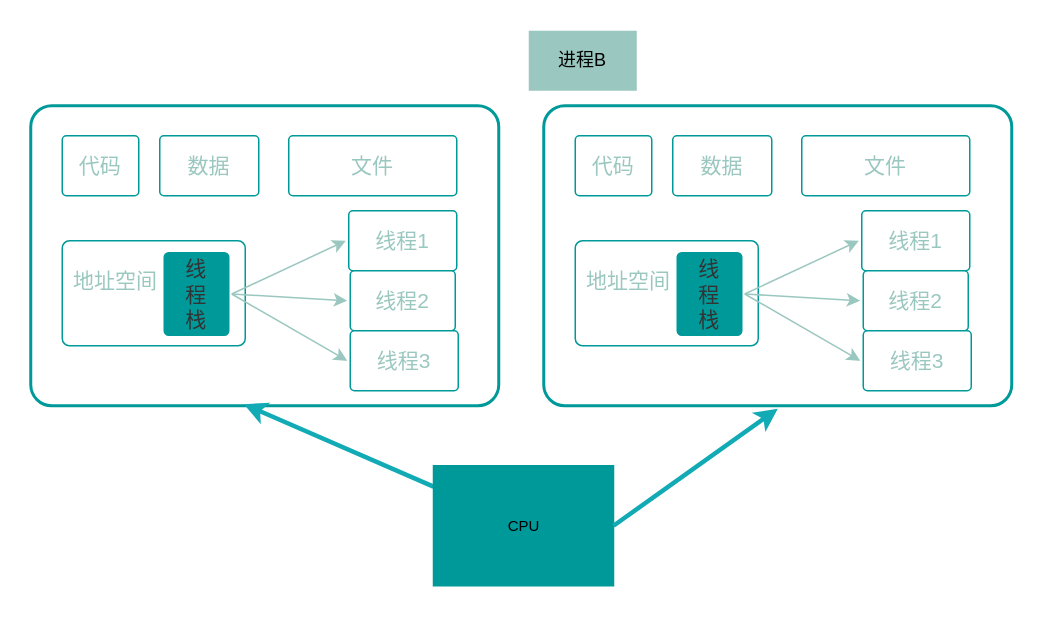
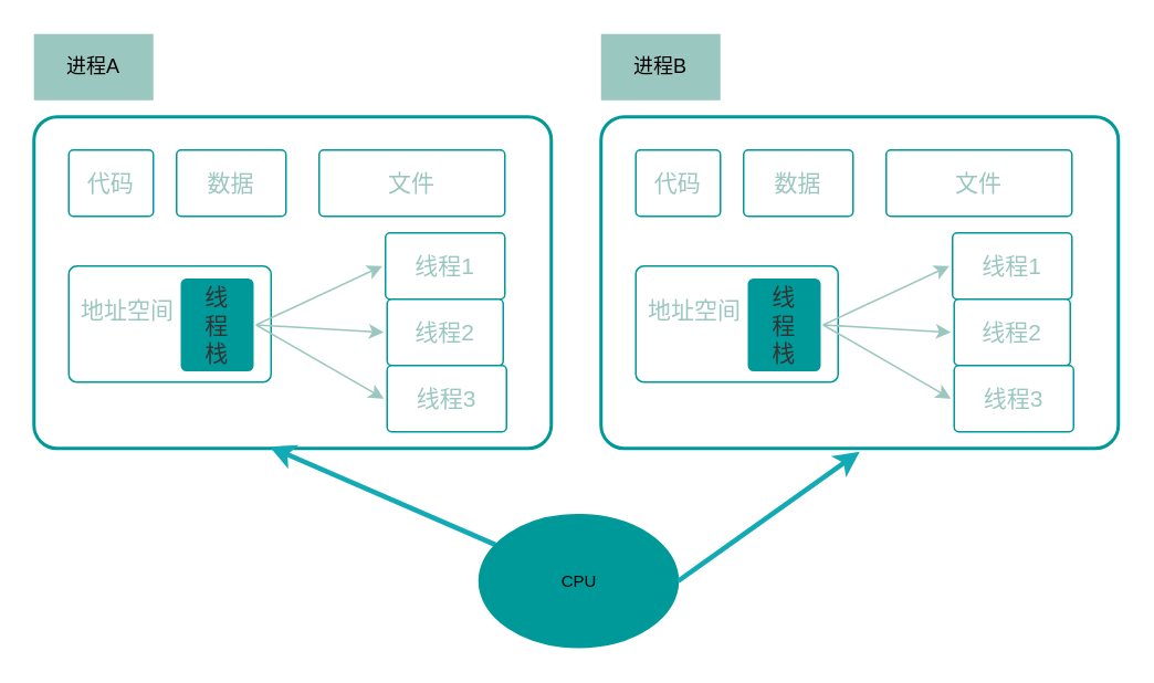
  <mxCell id="0" />
  <mxCell id="1" parent="0" />
  <mxCell id="2" value="赋值运算" style="rounded=1;whiteSpace=wrap;html=1;shadow=0;labelBackgroundColor=none;strokeColor=#009999;strokeWidth=2;fillColor=#FFFFFF;fontFamily=Helvetica;fontSize=14;fontColor=#FFFFFF;align=center;spacing=5;fontStyle=0;arcSize=7;perimeterSpacing=2;" parent="1" vertex="1"><mxGeometry x="20" y="70" width="312" height="200" as="geometry" /></mxCell>
  <mxCell id="3" value="" style="edgeStyle=none;rounded=1;jumpStyle=none;html=1;shadow=0;labelBackgroundColor=none;startArrow=none;startFill=0;jettySize=auto;orthogonalLoop=1;strokeColor=#12AAB5;strokeWidth=3;fontFamily=Helvetica;fontSize=14;fontColor=#FFFFFF;spacing=5;fontStyle=1;fillColor=#b0e3e6;entryX=0.456;entryY=0.985;entryDx=0;entryDy=0;entryPerimeter=0;" parent="1" edge="1" target="2" source="8"><mxGeometry relative="1" as="geometry"><mxPoint x="32" y="-70" as="sourcePoint" /><mxPoint x="442" y="-70" as="targetPoint" /></mxGeometry></mxCell>
+ <mxCell id="4" value="进程A" style="text;html=1;strokeColor=none;fillColor=#9AC7BF;align=center;verticalAlign=middle;whiteSpace=wrap;rounded=0;" vertex="1" parent="1"><mxGeometry x="20" y="20" width="72" height="40" as="geometry" /></mxCell>
  <mxCell id="5" value="&lt;font color=&quot;#9ac7bf&quot; style=&quot;font-size: 14px;&quot;&gt;线程1&lt;/font&gt;" style="rounded=1;whiteSpace=wrap;html=1;shadow=0;labelBackgroundColor=none;strokeColor=#009999;strokeWidth=1;fillColor=#FFFFFF;fontFamily=Helvetica;fontSize=14;fontColor=#FFFFFF;align=center;spacing=5;fontStyle=0;arcSize=7;perimeterSpacing=2;" vertex="1" parent="1"><mxGeometry x="232" y="140" width="72" height="40" as="geometry" /></mxCell>
  <mxCell id="6" value="&lt;font color=&quot;#9ac7bf&quot; style=&quot;font-size: 14px;&quot;&gt;线程2&lt;/font&gt;" style="rounded=1;whiteSpace=wrap;html=1;shadow=0;labelBackgroundColor=none;strokeColor=#009999;strokeWidth=1;fillColor=#FFFFFF;fontFamily=Helvetica;fontSize=14;fontColor=#FFFFFF;align=center;spacing=5;fontStyle=0;arcSize=7;perimeterSpacing=2;" vertex="1" parent="1"><mxGeometry x="233" y="180" width="70" height="40" as="geometry" /></mxCell>
  <mxCell id="7" value="&lt;font color=&quot;#9ac7bf&quot; style=&quot;font-size: 14px;&quot;&gt;线程3&lt;/font&gt;" style="rounded=1;whiteSpace=wrap;html=1;shadow=0;labelBackgroundColor=none;strokeColor=#009999;strokeWidth=1;fillColor=#FFFFFF;fontFamily=Helvetica;fontSize=14;fontColor=#FFFFFF;align=center;spacing=5;fontStyle=0;arcSize=7;perimeterSpacing=2;" vertex="1" parent="1"><mxGeometry x="233" y="220" width="72" height="40" as="geometry" /></mxCell>
- <mxCell id="8" value="CPU" style="whiteSpace=wrap;html=1;strokeColor=#009999;strokeWidth=1;fillColor=#009999;fontSize=10;rounded=0;" vertex="1" parent="1"><mxGeometry x="288.5" y="310" width="120" height="80" as="geometry" /></mxCell>
+ <mxCell id="8" value="CPU" style="ellipse;whiteSpace=wrap;html=1;strokeColor=#009999;strokeWidth=1;fillColor=#009999;fontSize=10;" vertex="1" parent="1"><mxGeometry x="288.5" y="310" width="120" height="80" as="geometry" /></mxCell>
  <mxCell id="9" value="&lt;font color=&quot;#9ac7bf&quot; style=&quot;font-size: 14px;&quot;&gt;代码&lt;/font&gt;" style="rounded=1;whiteSpace=wrap;html=1;shadow=0;labelBackgroundColor=none;strokeColor=#009999;strokeWidth=1;fillColor=#FFFFFF;fontFamily=Helvetica;fontSize=14;fontColor=#FFFFFF;align=center;spacing=5;fontStyle=0;arcSize=7;perimeterSpacing=2;" vertex="1" parent="1"><mxGeometry x="41" y="90" width="51" height="40" as="geometry" /></mxCell>
  <mxCell id="10" value="&lt;font color=&quot;#9ac7bf&quot; style=&quot;font-size: 14px;&quot;&gt;数据&lt;/font&gt;" style="rounded=1;whiteSpace=wrap;html=1;shadow=0;labelBackgroundColor=none;strokeColor=#009999;strokeWidth=1;fillColor=#FFFFFF;fontFamily=Helvetica;fontSize=14;fontColor=#FFFFFF;align=center;spacing=5;fontStyle=0;arcSize=7;perimeterSpacing=2;" vertex="1" parent="1"><mxGeometry x="106" y="90" width="66" height="40" as="geometry" /></mxCell>
  <mxCell id="11" value="&lt;font color=&quot;#9ac7bf&quot; style=&quot;font-size: 14px;&quot;&gt;文件&lt;/font&gt;" style="rounded=1;whiteSpace=wrap;html=1;shadow=0;labelBackgroundColor=none;strokeColor=#009999;strokeWidth=1;fillColor=#FFFFFF;fontFamily=Helvetica;fontSize=14;fontColor=#FFFFFF;align=center;spacing=5;fontStyle=0;arcSize=7;perimeterSpacing=2;" vertex="1" parent="1"><mxGeometry x="192" y="90" width="112" height="40" as="geometry" /></mxCell>
  <mxCell id="12" value="&lt;font color=&quot;#9ac7bf&quot; style=&quot;font-size: 14px;&quot;&gt;地址空间&amp;nbsp; &amp;nbsp; &amp;nbsp; &amp;nbsp; &amp;nbsp; &amp;nbsp; &amp;nbsp; &amp;nbsp; &amp;nbsp; &amp;nbsp; &amp;nbsp; &amp;nbsp;&lt;/font&gt;" style="rounded=1;whiteSpace=wrap;html=1;shadow=0;labelBackgroundColor=none;strokeColor=#009999;strokeWidth=1;fillColor=#FFFFFF;fontFamily=Helvetica;fontSize=14;fontColor=#FFFFFF;align=center;spacing=5;fontStyle=0;arcSize=7;perimeterSpacing=2;" vertex="1" parent="1"><mxGeometry x="41" y="160" width="122" height="70" as="geometry" /></mxCell>
  <mxCell id="13" value="&lt;font style=&quot;font-size: 14px;&quot;&gt;线&lt;br style=&quot;font-size: 14px;&quot;&gt;程&lt;br style=&quot;font-size: 14px;&quot;&gt;栈&lt;/font&gt;" style="rounded=1;whiteSpace=wrap;html=1;shadow=0;labelBackgroundColor=none;strokeColor=#009999;strokeWidth=1;fillColor=#009999;fontFamily=Helvetica;fontSize=14;fontColor=#333333;align=center;spacing=5;fontStyle=0;arcSize=7;perimeterSpacing=2;" vertex="1" parent="1"><mxGeometry x="109" y="168" width="43" height="55" as="geometry" /></mxCell>
  <mxCell id="14" value="" style="endArrow=classic;html=1;strokeColor=#9AC7BF;fontSize=10;fontColor=#333333;exitX=1;exitY=0.5;exitDx=0;exitDy=0;entryX=0;entryY=0.5;entryDx=0;entryDy=0;" edge="1" parent="1" source="13" target="6"><mxGeometry width="50" height="50" relative="1" as="geometry"><mxPoint x="12" y="330" as="sourcePoint" /><mxPoint x="62" y="280" as="targetPoint" /></mxGeometry></mxCell>
  <mxCell id="15" value="" style="endArrow=classic;html=1;strokeColor=#9AC7BF;fontSize=10;fontColor=#333333;exitX=1;exitY=0.5;exitDx=0;exitDy=0;entryX=0;entryY=0.5;entryDx=0;entryDy=0;" edge="1" parent="1" source="13" target="5"><mxGeometry width="50" height="50" relative="1" as="geometry"><mxPoint x="240" y="100.25" as="sourcePoint" /><mxPoint x="75" y="158" as="targetPoint" /></mxGeometry></mxCell>
  <mxCell id="16" value="" style="endArrow=classic;html=1;strokeColor=#9AC7BF;fontSize=10;fontColor=#333333;entryX=0;entryY=0.5;entryDx=0;entryDy=0;exitX=1;exitY=0.5;exitDx=0;exitDy=0;" edge="1" parent="1" source="13" target="7"><mxGeometry width="50" height="50" relative="1" as="geometry"><mxPoint x="254" y="100" as="sourcePoint" /><mxPoint x="85" y="168" as="targetPoint" /></mxGeometry></mxCell>
  <mxCell id="17" value="赋值运算" style="rounded=1;whiteSpace=wrap;html=1;shadow=0;labelBackgroundColor=none;strokeColor=#009999;strokeWidth=2;fillColor=#FFFFFF;fontFamily=Helvetica;fontSize=14;fontColor=#FFFFFF;align=center;spacing=5;fontStyle=0;arcSize=7;perimeterSpacing=2;" vertex="1" parent="1"><mxGeometry x="362" y="70" width="312" height="200" as="geometry" /></mxCell>
- <mxCell id="18" value="进程B" style="text;html=1;strokeColor=none;fillColor=#9AC7BF;align=center;verticalAlign=middle;whiteSpace=wrap;rounded=0;" vertex="1" parent="1"><mxGeometry x="352" y="20" width="72" height="40" as="geometry" /></mxCell>
+ <mxCell id="18" value="进程B" style="text;html=1;strokeColor=none;fillColor=#9AC7BF;align=center;verticalAlign=middle;whiteSpace=wrap;rounded=0;" vertex="1" parent="1"><mxGeometry x="362" y="20" width="72" height="40" as="geometry" /></mxCell>
  <mxCell id="19" value="&lt;font color=&quot;#9ac7bf&quot; style=&quot;font-size: 14px;&quot;&gt;线程1&lt;/font&gt;" style="rounded=1;whiteSpace=wrap;html=1;shadow=0;labelBackgroundColor=none;strokeColor=#009999;strokeWidth=1;fillColor=#FFFFFF;fontFamily=Helvetica;fontSize=14;fontColor=#FFFFFF;align=center;spacing=5;fontStyle=0;arcSize=7;perimeterSpacing=2;" vertex="1" parent="1"><mxGeometry x="574" y="140" width="72" height="40" as="geometry" /></mxCell>
  <mxCell id="20" value="&lt;font color=&quot;#9ac7bf&quot; style=&quot;font-size: 14px;&quot;&gt;线程2&lt;/font&gt;" style="rounded=1;whiteSpace=wrap;html=1;shadow=0;labelBackgroundColor=none;strokeColor=#009999;strokeWidth=1;fillColor=#FFFFFF;fontFamily=Helvetica;fontSize=14;fontColor=#FFFFFF;align=center;spacing=5;fontStyle=0;arcSize=7;perimeterSpacing=2;" vertex="1" parent="1"><mxGeometry x="575" y="180" width="70" height="40" as="geometry" /></mxCell>
  <mxCell id="21" value="&lt;font color=&quot;#9ac7bf&quot; style=&quot;font-size: 14px;&quot;&gt;线程3&lt;/font&gt;" style="rounded=1;whiteSpace=wrap;html=1;shadow=0;labelBackgroundColor=none;strokeColor=#009999;strokeWidth=1;fillColor=#FFFFFF;fontFamily=Helvetica;fontSize=14;fontColor=#FFFFFF;align=center;spacing=5;fontStyle=0;arcSize=7;perimeterSpacing=2;" vertex="1" parent="1"><mxGeometry x="575" y="220" width="72" height="40" as="geometry" /></mxCell>
  <mxCell id="22" value="&lt;font color=&quot;#9ac7bf&quot; style=&quot;font-size: 14px;&quot;&gt;代码&lt;/font&gt;" style="rounded=1;whiteSpace=wrap;html=1;shadow=0;labelBackgroundColor=none;strokeColor=#009999;strokeWidth=1;fillColor=#FFFFFF;fontFamily=Helvetica;fontSize=14;fontColor=#FFFFFF;align=center;spacing=5;fontStyle=0;arcSize=7;perimeterSpacing=2;" vertex="1" parent="1"><mxGeometry x="383" y="90" width="51" height="40" as="geometry" /></mxCell>
  <mxCell id="23" value="&lt;font color=&quot;#9ac7bf&quot; style=&quot;font-size: 14px;&quot;&gt;数据&lt;/font&gt;" style="rounded=1;whiteSpace=wrap;html=1;shadow=0;labelBackgroundColor=none;strokeColor=#009999;strokeWidth=1;fillColor=#FFFFFF;fontFamily=Helvetica;fontSize=14;fontColor=#FFFFFF;align=center;spacing=5;fontStyle=0;arcSize=7;perimeterSpacing=2;" vertex="1" parent="1"><mxGeometry x="448" y="90" width="66" height="40" as="geometry" /></mxCell>
  <mxCell id="24" value="&lt;font color=&quot;#9ac7bf&quot; style=&quot;font-size: 14px;&quot;&gt;文件&lt;/font&gt;" style="rounded=1;whiteSpace=wrap;html=1;shadow=0;labelBackgroundColor=none;strokeColor=#009999;strokeWidth=1;fillColor=#FFFFFF;fontFamily=Helvetica;fontSize=14;fontColor=#FFFFFF;align=center;spacing=5;fontStyle=0;arcSize=7;perimeterSpacing=2;" vertex="1" parent="1"><mxGeometry x="534" y="90" width="112" height="40" as="geometry" /></mxCell>
  <mxCell id="25" value="&lt;font color=&quot;#9ac7bf&quot; style=&quot;font-size: 14px;&quot;&gt;地址空间&amp;nbsp; &amp;nbsp; &amp;nbsp; &amp;nbsp; &amp;nbsp; &amp;nbsp; &amp;nbsp; &amp;nbsp; &amp;nbsp; &amp;nbsp; &amp;nbsp; &amp;nbsp;&lt;/font&gt;" style="rounded=1;whiteSpace=wrap;html=1;shadow=0;labelBackgroundColor=none;strokeColor=#009999;strokeWidth=1;fillColor=#FFFFFF;fontFamily=Helvetica;fontSize=14;fontColor=#FFFFFF;align=center;spacing=5;fontStyle=0;arcSize=7;perimeterSpacing=2;" vertex="1" parent="1"><mxGeometry x="383" y="160" width="122" height="70" as="geometry" /></mxCell>
  <mxCell id="26" value="&lt;font style=&quot;font-size: 14px;&quot;&gt;线&lt;br style=&quot;font-size: 14px;&quot;&gt;程&lt;br style=&quot;font-size: 14px;&quot;&gt;栈&lt;/font&gt;" style="rounded=1;whiteSpace=wrap;html=1;shadow=0;labelBackgroundColor=none;strokeColor=#009999;strokeWidth=1;fillColor=#009999;fontFamily=Helvetica;fontSize=14;fontColor=#333333;align=center;spacing=5;fontStyle=0;arcSize=7;perimeterSpacing=2;" vertex="1" parent="1"><mxGeometry x="451" y="168" width="43" height="55" as="geometry" /></mxCell>
  <mxCell id="27" value="" style="endArrow=classic;html=1;strokeColor=#9AC7BF;fontSize=10;fontColor=#333333;exitX=1;exitY=0.5;exitDx=0;exitDy=0;entryX=0;entryY=0.5;entryDx=0;entryDy=0;" edge="1" parent="1" source="26" target="20"><mxGeometry width="50" height="50" relative="1" as="geometry"><mxPoint x="354" y="330" as="sourcePoint" /><mxPoint x="404" y="280" as="targetPoint" /></mxGeometry></mxCell>
  <mxCell id="28" value="" style="endArrow=classic;html=1;strokeColor=#9AC7BF;fontSize=10;fontColor=#333333;exitX=1;exitY=0.5;exitDx=0;exitDy=0;entryX=0;entryY=0.5;entryDx=0;entryDy=0;" edge="1" parent="1" source="26" target="19"><mxGeometry width="50" height="50" relative="1" as="geometry"><mxPoint x="582" y="100.25" as="sourcePoint" /><mxPoint x="417" y="158" as="targetPoint" /></mxGeometry></mxCell>
  <mxCell id="29" value="" style="endArrow=classic;html=1;strokeColor=#9AC7BF;fontSize=10;fontColor=#333333;entryX=0;entryY=0.5;entryDx=0;entryDy=0;exitX=1;exitY=0.5;exitDx=0;exitDy=0;" edge="1" parent="1" source="26" target="21"><mxGeometry width="50" height="50" relative="1" as="geometry"><mxPoint x="596" y="100" as="sourcePoint" /><mxPoint x="427" y="168" as="targetPoint" /></mxGeometry></mxCell>
  <mxCell id="30" value="" style="edgeStyle=none;rounded=1;jumpStyle=none;html=1;shadow=0;labelBackgroundColor=none;startArrow=none;startFill=0;jettySize=auto;orthogonalLoop=1;strokeColor=#12AAB5;strokeWidth=3;fontFamily=Helvetica;fontSize=14;fontColor=#FFFFFF;spacing=5;fontStyle=1;fillColor=#b0e3e6;exitX=1;exitY=0.5;exitDx=0;exitDy=0;entryX=0.5;entryY=1;entryDx=0;entryDy=0;" edge="1" parent="1" source="8" target="17"><mxGeometry relative="1" as="geometry"><mxPoint x="278.04" y="381.04" as="sourcePoint" /><mxPoint x="172.096" y="278.94" as="targetPoint" /></mxGeometry></mxCell>
